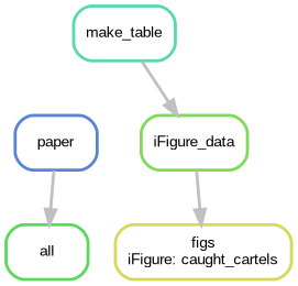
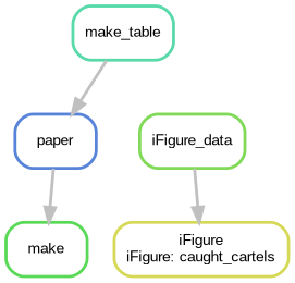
  digraph {
    bgcolor=white
    fontname="Liberation Sans"
    node [fontname="Liberation Sans" fontsize=10 penwidth=2 shape=box style=rounded]
    edge [color=grey fontname="Liberation Sans" penwidth=2]
-   n1 [color="0.33 0.6 0.85" label=all]
+   n1 [color="0.33 0.6 0.85" label=make]
    n2 [color="0.61 0.6 0.85" label=paper]
-   n3 [color="0.17 0.6 0.85" label="figs\niFigure: caught_cartels"]
+   n3 [color="0.17 0.6 0.85" label="iFigure\niFigure: caught_cartels"]
    n4 [color="0.28 0.6 0.85" label=iFigure_data]
    n5 [color="0.44 0.6 0.85" label=make_table]
    n2 -> n1
    n4 -> n3
-   n5 -> n4
+   n5 -> n2
  }
